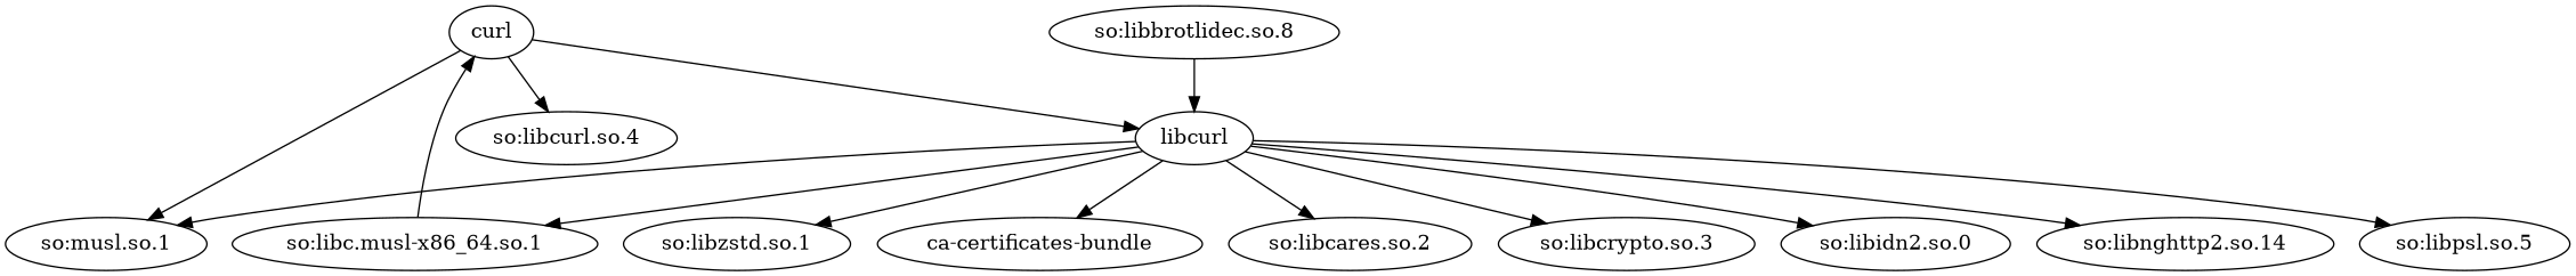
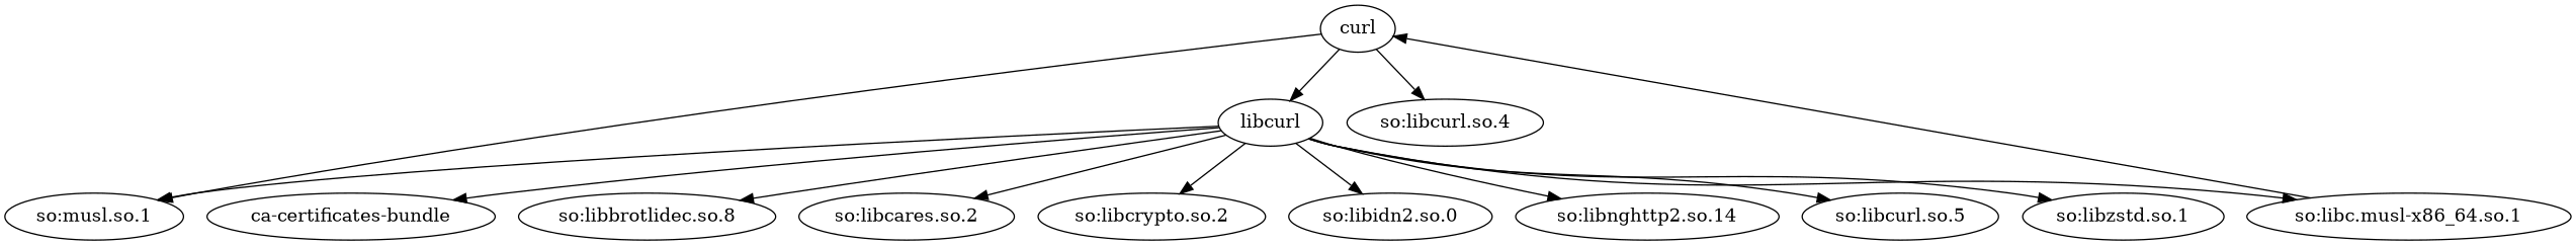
  digraph {
    curl
    libcurl
    n3 [label="so:musl.so.1"]
    "so:libcurl.so.4"
    "so:libc.musl-x86_64.so.1"
    "ca-certificates-bundle"
    n7 [label="so:libbrotlidec.so.8"]
    "so:libcares.so.2"
-   "so:libcrypto.so.3"
+   "so:libcrypto.so.3" [label="so:libcrypto.so.2"]
    "so:libidn2.so.0"
    "so:libnghttp2.so.14"
-   "so:libpsl.so.5"
+   "so:libpsl.so.5" [label="so:libcurl.so.5"]
    "so:libzstd.so.1"
    curl -> libcurl
    curl -> n3
    curl -> "so:libcurl.so.4"
    libcurl -> n3
    libcurl -> "so:libc.musl-x86_64.so.1"
    libcurl -> "ca-certificates-bundle"
-   n7 -> libcurl
+   libcurl -> n7
    libcurl -> "so:libcares.so.2"
    libcurl -> "so:libcrypto.so.3"
    libcurl -> "so:libidn2.so.0"
    libcurl -> "so:libnghttp2.so.14"
    libcurl -> "so:libpsl.so.5"
    libcurl -> "so:libzstd.so.1"
    "so:libc.musl-x86_64.so.1" -> curl
  }
